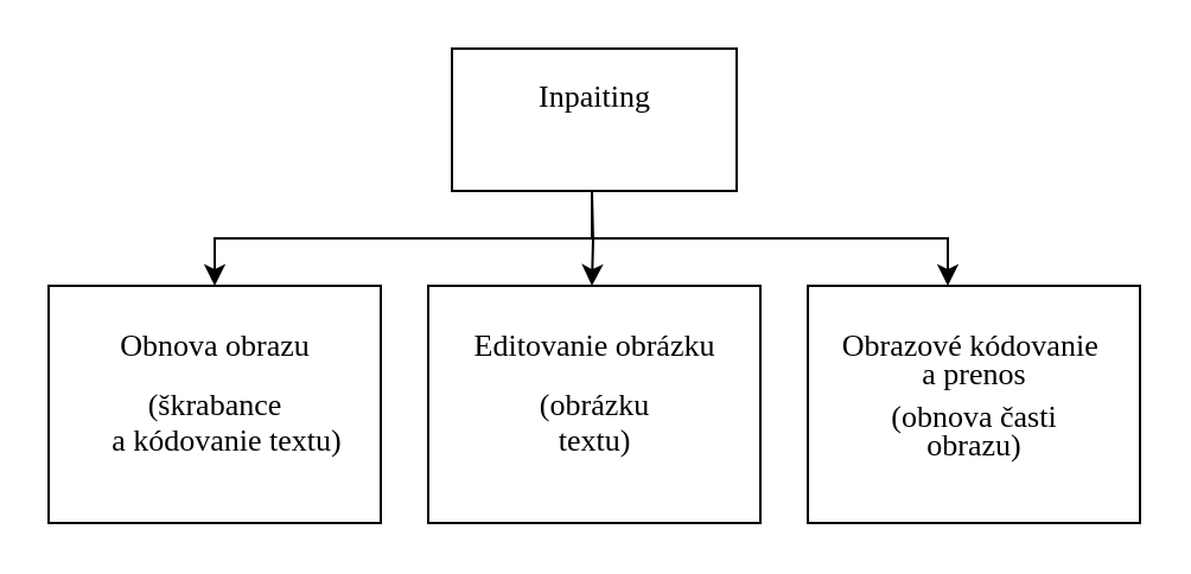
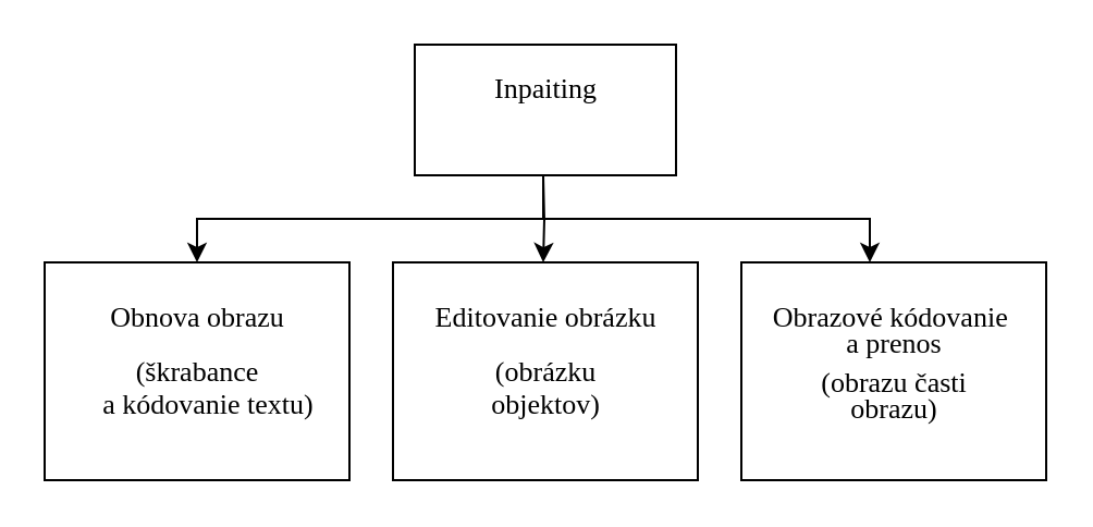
  <mxCell id="0" />
  <mxCell id="1" parent="0" />
  <mxCell id="2" style="edgeStyle=orthogonalEdgeStyle;rounded=0;orthogonalLoop=1;jettySize=auto;html=1;entryX=0.5;entryY=0;entryDx=0;entryDy=0;" edge="1" parent="1" target="7"><mxGeometry relative="1" as="geometry"><mxPoint x="249" y="80" as="sourcePoint" /><mxPoint x="113.92" y="117.5" as="targetPoint" /><Array as="points"><mxPoint x="249" y="100" /><mxPoint x="90" y="100" /></Array></mxGeometry></mxCell>
  <mxCell id="3" style="edgeStyle=orthogonalEdgeStyle;rounded=0;orthogonalLoop=1;jettySize=auto;html=1;exitX=0.5;exitY=1;exitDx=0;exitDy=0;entryX=0.5;entryY=0;entryDx=0;entryDy=0;" edge="1" parent="1"><mxGeometry relative="1" as="geometry"><mxPoint x="249" y="80" as="sourcePoint" /><mxPoint x="399" y="120" as="targetPoint" /><Array as="points"><mxPoint x="249" y="100" /><mxPoint x="399" y="100" /></Array></mxGeometry></mxCell>
  <mxCell id="4" style="edgeStyle=orthogonalEdgeStyle;rounded=0;orthogonalLoop=1;jettySize=auto;html=1;entryX=0.5;entryY=0;entryDx=0;entryDy=0;" edge="1" parent="1"><mxGeometry relative="1" as="geometry"><mxPoint x="249" y="80" as="sourcePoint" /><mxPoint x="249" y="120" as="targetPoint" /></mxGeometry></mxCell>
  <mxCell id="5" value="" style="rounded=0;whiteSpace=wrap;html=1;" vertex="1" parent="1"><mxGeometry x="190" y="20" width="120" height="60" as="geometry" /></mxCell>
  <mxCell id="6" value="&lt;font face=&quot;computer modern&quot;&gt;&lt;span style=&quot;font-size: 13px;&quot;&gt;Inpaiting&lt;/span&gt;&lt;/font&gt;" style="text;html=1;align=center;verticalAlign=middle;resizable=0;points=[];autosize=1;strokeColor=none;fillColor=none;" vertex="1" parent="1"><mxGeometry x="215" y="25" width="70" height="30" as="geometry" /></mxCell>
  <mxCell id="7" value="" style="rounded=0;whiteSpace=wrap;html=1;" vertex="1" parent="1"><mxGeometry x="20" y="120" width="140" height="100" as="geometry" /></mxCell>
  <mxCell id="8" value="&lt;font face=&quot;computer modern&quot;&gt;&lt;span style=&quot;font-size: 13px;&quot;&gt;Obnova obrazu&lt;br&gt;&lt;/span&gt;&lt;/font&gt;" style="text;html=1;align=center;verticalAlign=middle;resizable=0;points=[];autosize=1;strokeColor=none;fillColor=none;" vertex="1" parent="1"><mxGeometry x="40" y="130" width="100" height="30" as="geometry" /></mxCell>
  <mxCell id="9" value="&lt;font face=&quot;computer modern&quot;&gt;&lt;span style=&quot;font-size: 13px;&quot;&gt;(škrabance&lt;br&gt;&lt;/span&gt;&lt;/font&gt;" style="text;html=1;align=center;verticalAlign=middle;resizable=0;points=[];autosize=1;strokeColor=none;fillColor=none;" vertex="1" parent="1"><mxGeometry x="50" y="155" width="80" height="30" as="geometry" /></mxCell>
  <mxCell id="10" value="" style="rounded=0;whiteSpace=wrap;html=1;" vertex="1" parent="1"><mxGeometry x="180" y="120" width="140" height="100" as="geometry" /></mxCell>
  <mxCell id="11" value="&lt;font face=&quot;computer modern&quot;&gt;&lt;span style=&quot;font-size: 13px;&quot;&gt;Editovanie obrázku&lt;br&gt;&lt;/span&gt;&lt;/font&gt;" style="text;html=1;align=center;verticalAlign=middle;resizable=0;points=[];autosize=1;strokeColor=none;fillColor=none;" vertex="1" parent="1"><mxGeometry x="190" y="130" width="120" height="30" as="geometry" /></mxCell>
  <mxCell id="12" value="&lt;font face=&quot;computer modern&quot;&gt;&lt;span style=&quot;font-size: 13px;&quot;&gt;(obrázku&lt;br&gt;&lt;/span&gt;&lt;/font&gt;" style="text;html=1;align=center;verticalAlign=middle;resizable=0;points=[];autosize=1;strokeColor=none;fillColor=none;" vertex="1" parent="1"><mxGeometry x="205" y="155" width="90" height="30" as="geometry" /></mxCell>
  <mxCell id="13" value="" style="rounded=0;whiteSpace=wrap;html=1;" vertex="1" parent="1"><mxGeometry x="340" y="120" width="140" height="100" as="geometry" /></mxCell>
  <mxCell id="14" value="&lt;font face=&quot;computer modern&quot;&gt;&lt;span style=&quot;font-size: 13px;&quot;&gt;Obrazové kódovanie&lt;b&gt;&amp;nbsp;&lt;/b&gt;&lt;br&gt;&lt;/span&gt;&lt;/font&gt;" style="text;html=1;align=center;verticalAlign=middle;resizable=0;points=[];autosize=1;strokeColor=none;fillColor=none;" vertex="1" parent="1"><mxGeometry x="345" y="130" width="130" height="30" as="geometry" /></mxCell>
- <mxCell id="15" value="&lt;font face=&quot;computer modern&quot;&gt;&lt;span style=&quot;font-size: 13px;&quot;&gt;(obnova časti&lt;br&gt;&lt;/span&gt;&lt;/font&gt;" style="text;html=1;align=center;verticalAlign=middle;resizable=0;points=[];autosize=1;strokeColor=none;fillColor=none;" vertex="1" parent="1"><mxGeometry x="365" y="160" width="90" height="30" as="geometry" /></mxCell>
+ <mxCell id="15" value="&lt;font face=&quot;computer modern&quot;&gt;&lt;span style=&quot;font-size: 13px;&quot;&gt;(obrazu časti&lt;br&gt;&lt;/span&gt;&lt;/font&gt;" style="text;html=1;align=center;verticalAlign=middle;resizable=0;points=[];autosize=1;strokeColor=none;fillColor=none;" vertex="1" parent="1"><mxGeometry x="365" y="160" width="90" height="30" as="geometry" /></mxCell>
  <mxCell id="16" value="&lt;font face=&quot;computer modern&quot;&gt;&lt;span style=&quot;font-size: 13px;&quot;&gt;a prenos&lt;br&gt;&lt;/span&gt;&lt;/font&gt;" style="text;html=1;align=center;verticalAlign=middle;resizable=0;points=[];autosize=1;strokeColor=none;fillColor=none;" vertex="1" parent="1"><mxGeometry x="375" y="142" width="70" height="30" as="geometry" /></mxCell>
  <mxCell id="17" value="&lt;font face=&quot;computer modern&quot;&gt;&lt;span style=&quot;font-size: 13px;&quot;&gt;obrazu)&lt;br&gt;&lt;/span&gt;&lt;/font&gt;" style="text;html=1;align=center;verticalAlign=middle;resizable=0;points=[];autosize=1;strokeColor=none;fillColor=none;" vertex="1" parent="1"><mxGeometry x="380" y="172" width="60" height="30" as="geometry" /></mxCell>
- <mxCell id="18" value="&lt;font face=&quot;computer modern&quot;&gt;&lt;span style=&quot;font-size: 13px;&quot;&gt;textu)&lt;br&gt;&lt;/span&gt;&lt;/font&gt;" style="text;html=1;align=center;verticalAlign=middle;resizable=0;points=[];autosize=1;strokeColor=none;fillColor=none;" vertex="1" parent="1"><mxGeometry x="215" y="170" width="70" height="30" as="geometry" /></mxCell>
+ <mxCell id="18" value="&lt;font face=&quot;computer modern&quot;&gt;&lt;span style=&quot;font-size: 13px;&quot;&gt;objektov)&lt;br&gt;&lt;/span&gt;&lt;/font&gt;" style="text;html=1;align=center;verticalAlign=middle;resizable=0;points=[];autosize=1;strokeColor=none;fillColor=none;" vertex="1" parent="1"><mxGeometry x="215" y="170" width="70" height="30" as="geometry" /></mxCell>
  <mxCell id="19" value="&lt;font face=&quot;computer modern&quot;&gt;&lt;span style=&quot;font-size: 13px;&quot;&gt;a kódovanie textu)&lt;br&gt;&lt;/span&gt;&lt;/font&gt;" style="text;html=1;align=center;verticalAlign=middle;resizable=0;points=[];autosize=1;strokeColor=none;fillColor=none;" vertex="1" parent="1"><mxGeometry x="30" y="170" width="130" height="30" as="geometry" /></mxCell>
